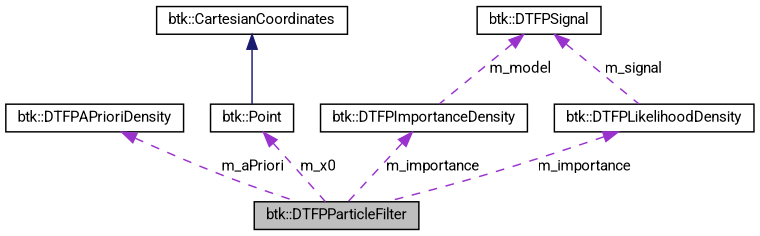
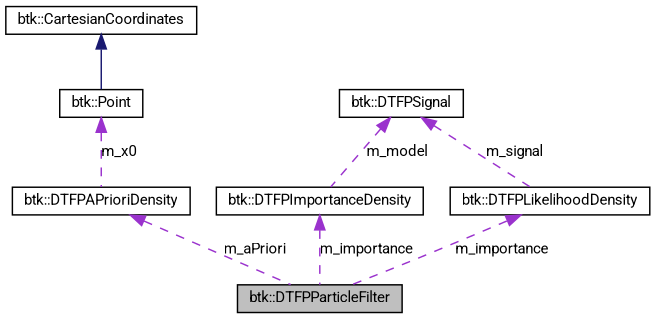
  digraph {
    fontname=Roboto
    rankdir=TB
    node [color=black fillcolor=white fontname=Roboto fontsize=10 shape=record style=filled]
    edge [color=darkorchid3 dir=back fontname=Roboto fontsize=10 labelfontname="FreeSans.ttf" labelfontsize=10 style=dashed]
    n1 [fillcolor=grey75 fontcolor=black height=0.2 label="btk::DTFPParticleFilter" width=0.4]
    n2 [height=0.2 label="btk::DTFPAPrioriDensity" width=0.4]
    n3 [height=0.2 label="btk::Point" width=0.4]
    n4 [height=0.2 label="btk::CartesianCoordinates" width=0.4]
    n5 [height=0.2 label="btk::DTFPImportanceDensity" width=0.4]
    n6 [height=0.2 label="btk::DTFPSignal" width=0.4]
    n7 [height=0.2 label="btk::DTFPLikelihoodDensity" width=0.4]
    n2 -> n1 [label=m_aPriori]
-   n3 -> n1 [label=m_x0]
+   n3 -> n2 [label=m_x0]
    n4 -> n3 [color=midnightblue style=solid]
    n5 -> n1 [label=m_importance]
    n6 -> n5 [label=m_model]
    n6 -> n7 [label=m_signal]
    n7 -> n1 [label=m_importance]
  }
